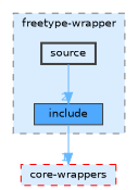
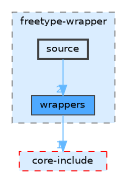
  digraph {
    compound=true
    node [color=grey25 fillcolor="#daedff" fontname=Helvetica fontsize=10 shape=box]
    edge [color=steelblue1 fontcolor=steelblue1 fontname=Helvetica fontsize=10 labeldistance=1.5 labelfontname=Helvetica labelfontsize=10]
-   n1 [fillcolor="#4ea9ff" height=0.2 label=include style=filled width=0.4]
+   n1 [fillcolor="#4ea9ff" height=0.2 label=wrappers style=filled width=0.4]
    n2 [height=0.2 label=source style="filled,bold" width=0.4]
-   n3 [color=red height=0.2 label="core-wrappers" style="filled,dashed" width=0.4]
+   n3 [color=red height=0.2 label="core-include" style="filled,dashed" width=0.4]
    subgraph cluster_1 {
      bgcolor="#daedff"
      fontname=Helvetica
      fontsize=10
      label="freetype-wrapper"
      pencolor=grey50
      style="filled,dashed"
      n1
      n2
    }
    n1 -> n3 [headlabel=1]
    n2 -> n1 [headlabel=2]
  }
